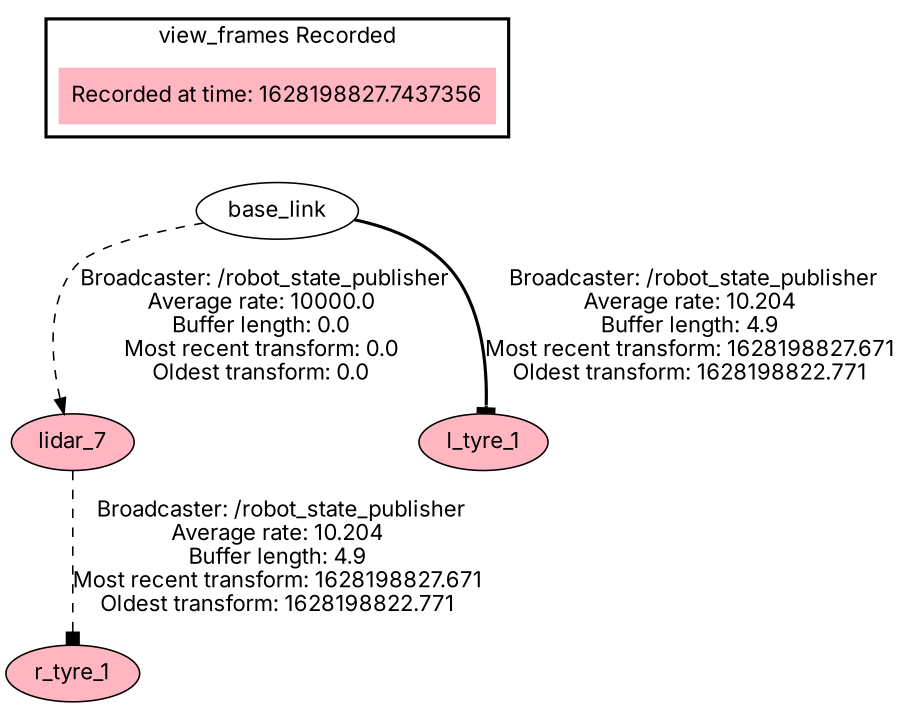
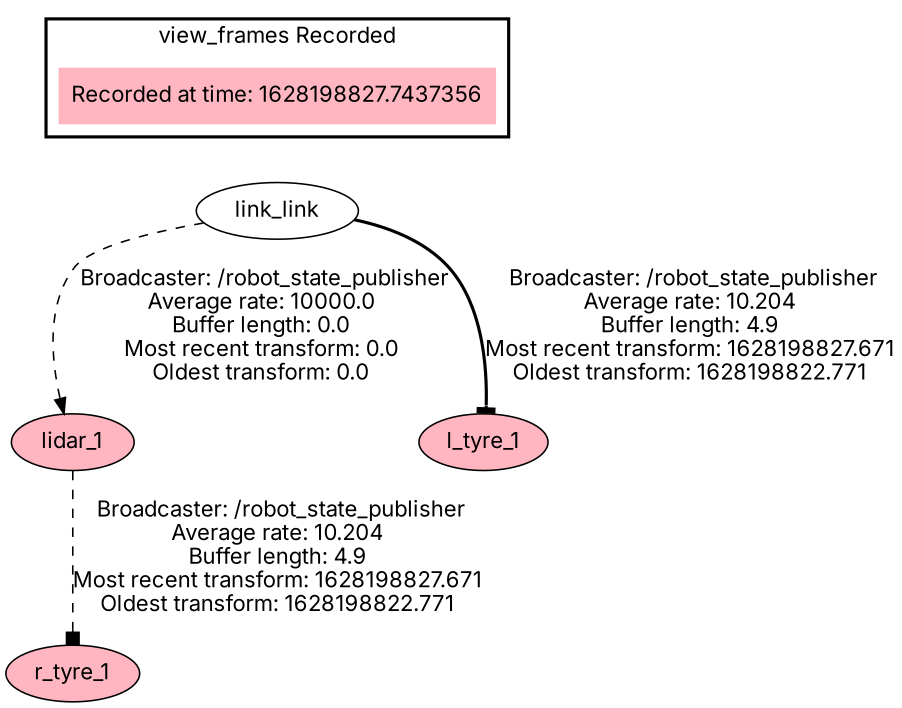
  digraph {
    fontname=Inter
    node [fillcolor=lightpink fontname=Inter style=filled]
    edge [fontname=Inter style=dashed]
    "Recorded at time: 1628198827.7437356" [shape=plaintext]
-   base_link [fillcolor=white]
-   lidar_1 [label=lidar_7]
+   base_link [fillcolor=white label=link_link]
+   lidar_1
    l_tyre_1
    r_tyre_1
    subgraph cluster_1 {
      color=black
      label="view_frames Recorded"
      style=bold
      "Recorded at time: 1628198827.7437356"
    }
    "Recorded at time: 1628198827.7437356" -> base_link [style=invis]
    base_link -> lidar_1 [arrowhead=normal label=" Broadcaster: /robot_state_publisher\nAverage rate: 10000.0\nBuffer length: 0.0\nMost recent transform: 0.0\nOldest transform: 0.0\n"]
    base_link -> l_tyre_1 [arrowhead=tee label=" Broadcaster: /robot_state_publisher\nAverage rate: 10.204\nBuffer length: 4.9\nMost recent transform: 1628198827.671\nOldest transform: 1628198822.771\n" style=bold]
    lidar_1 -> r_tyre_1 [arrowhead=box label=" Broadcaster: /robot_state_publisher\nAverage rate: 10.204\nBuffer length: 4.9\nMost recent transform: 1628198827.671\nOldest transform: 1628198822.771\n"]
  }
